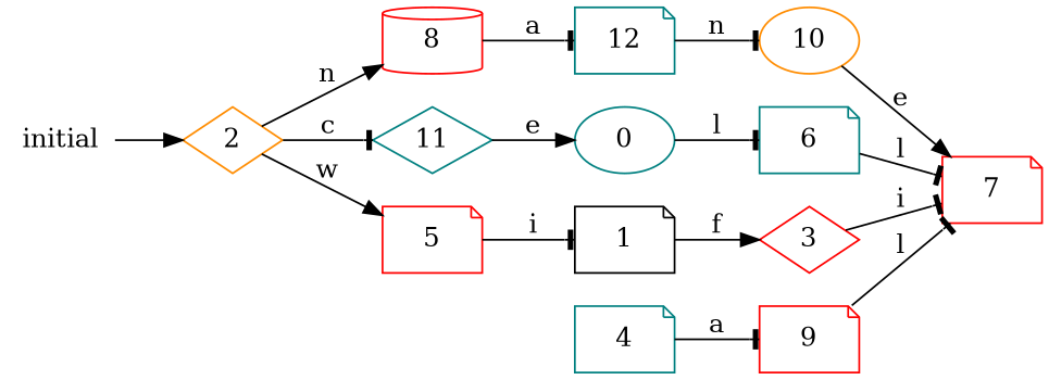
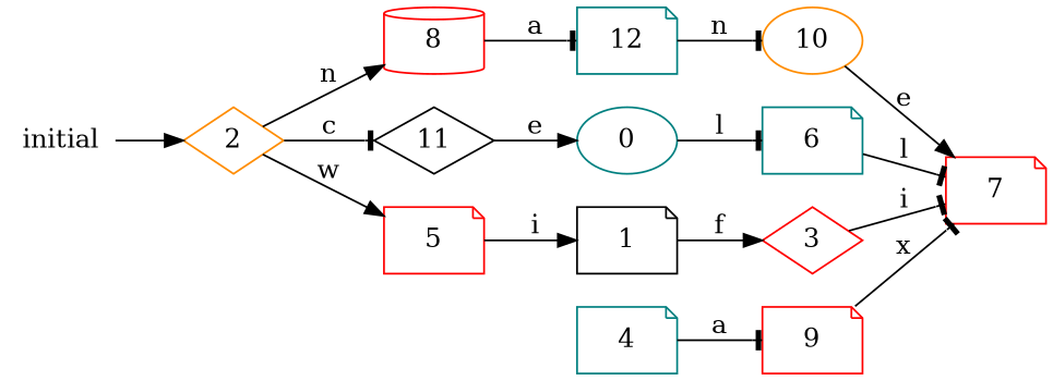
  digraph {
    rankdir=LR
    node [color=red shape=note]
    edge [arrowhead=tee]
    0 [color=teal shape=ellipse]
    6 [color=teal]
    7
    1 [color=black]
    3 [shape=diamond]
    4 [color=teal]
    9
    2 [color=darkorange shape=diamond]
    8 [shape=cylinder]
-   11 [color=teal shape=diamond]
+   11 [color=black shape=diamond]
    5
    12 [color=teal]
    initial [color=darkorange shape=plaintext]
    10 [color=darkorange shape=ellipse]
    0 -> 6 [label=l]
    6 -> 7 [label=l]
    1 -> 3 [arrowhead=normal label=f]
    3 -> 7 [label=i]
    4 -> 9 [label=a]
-   9 -> 7 [label=l]
+   9 -> 7 [label=x]
    2 -> 8 [arrowhead=normal label=n]
    2 -> 11 [label=c]
    2 -> 5 [arrowhead=normal label=w]
    8 -> 12 [label=a]
    11 -> 0 [arrowhead=normal label=e]
-   5 -> 1 [label=i]
+   5 -> 1 [arrowhead=normal label=i]
    12 -> 10 [label=n]
    initial -> 2 [arrowhead=normal]
    10 -> 7 [arrowhead=normal label=e]
  }
